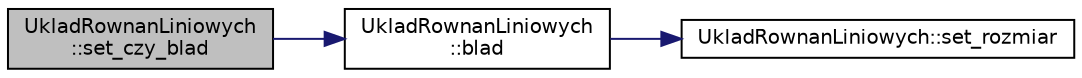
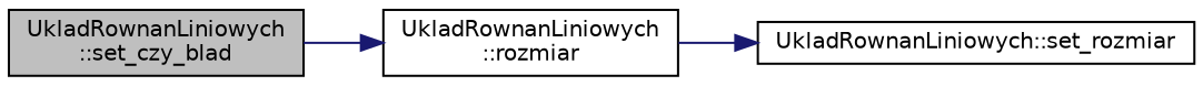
  digraph {
    rankdir=LR
    node [color=black fillcolor=white fontname=Helvetica fontsize=10 shape=record style=filled]
    edge [color=midnightblue fontname=Helvetica fontsize=10 labelfontname=Helvetica labelfontsize=10 style=solid]
    n1 [fillcolor=grey75 fontcolor=black height=0.2 label="UkladRownanLiniowych\l::set_czy_blad" width=0.4]
-   n2 [height=0.2 label="UkladRownanLiniowych\l::blad" width=0.4]
+   n2 [height=0.2 label="UkladRownanLiniowych\l::rozmiar" width=0.4]
    n3 [height=0.2 label="UkladRownanLiniowych::set_rozmiar" width=0.4]
    n1 -> n2
    n2 -> n3
  }
